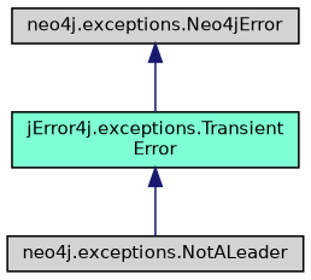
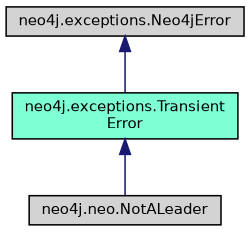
  digraph {
    node [color=black fillcolor=lightgrey fontname=Helvetica fontsize=10 shape=record style=filled]
    edge [color=midnightblue dir=back fontname=Helvetica fontsize=10 labelfontname=Helvetica labelfontsize=10 style=solid]
-   n1 [fontcolor=black height=0.2 label="neo4j.exceptions.NotALeader" width=0.4]
-   n2 [fillcolor=aquamarine height=0.2 label="jError4j.exceptions.Transient\lError" width=0.4]
+   n1 [fontcolor=black height=0.2 label="neo4j.neo.NotALeader" width=0.4]
+   n2 [fillcolor=aquamarine height=0.2 label="neo4j.exceptions.Transient\lError" width=0.4]
    n3 [height=0.2 label="neo4j.exceptions.Neo4jError" width=0.4]
    n2 -> n1
    n3 -> n2
  }
